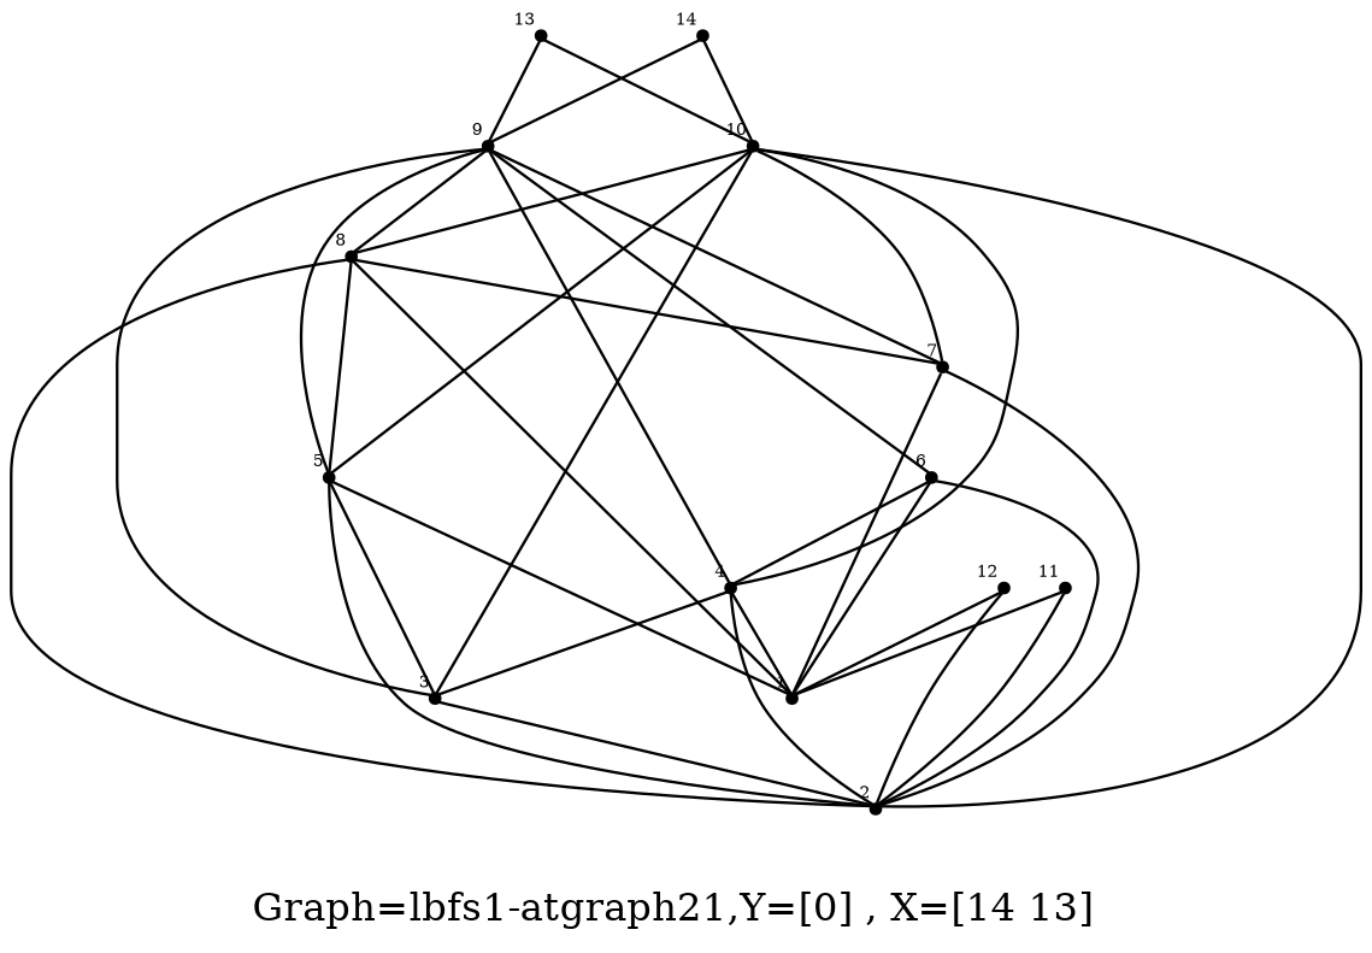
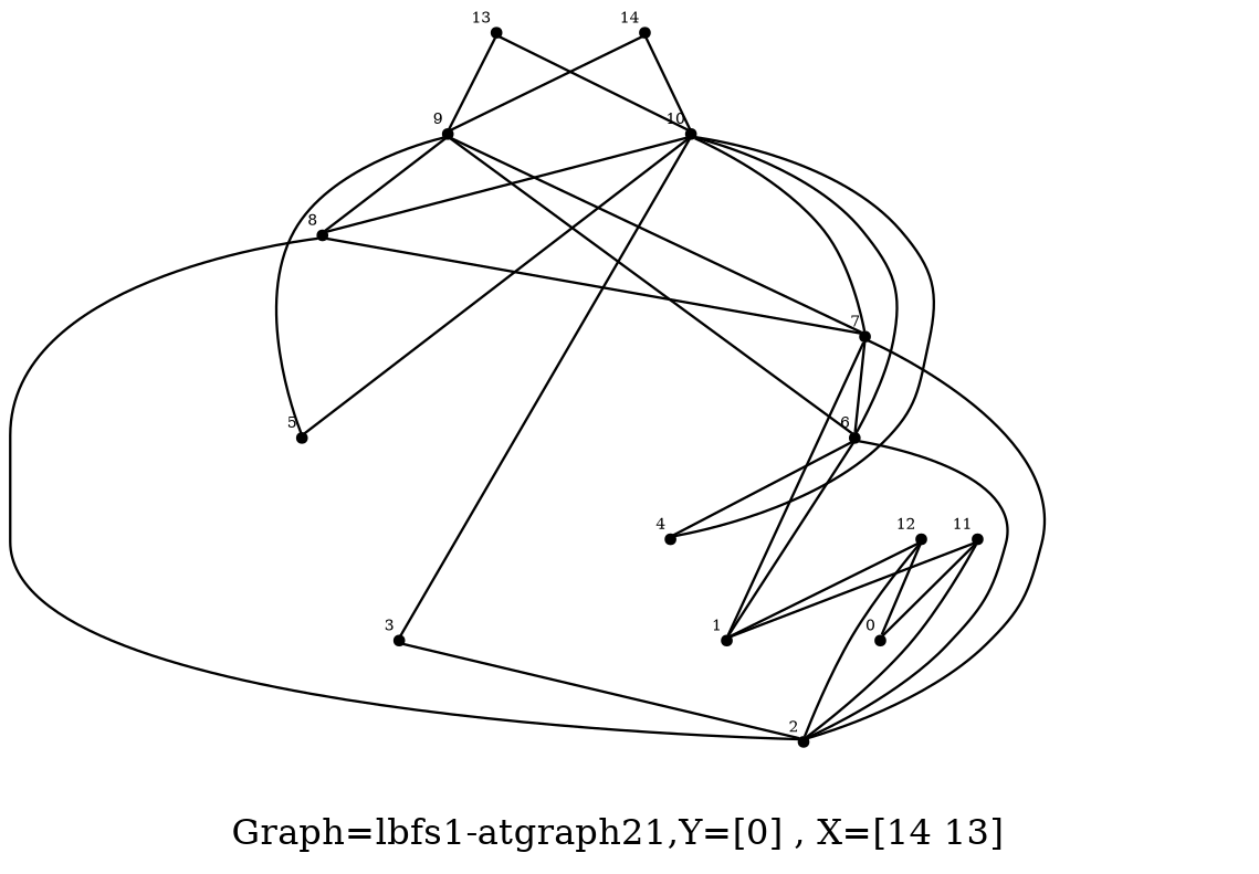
  graph {
    label="Graph=lbfs1-atgraph21,Y=[0] , X=[14 13]  "
    labelloc=bottom
    node [fontsize=6 shape=point]
+   0 [xlabel=0]
    1 [xlabel=1]
    2 [xlabel=2]
    3 [xlabel=3]
    4 [xlabel=4]
    5 [xlabel=5]
    6 [xlabel=6]
    7 [xlabel=7]
    8 [xlabel=8]
    9 [xlabel=9]
    10 [xlabel=10]
    11 [xlabel=11]
    12 [xlabel=12]
    13 [xlabel=13]
    14 [xlabel=14]
    3 -- 2
-   4 -- 1
-   4 -- 2
-   4 -- 3
-   5 -- 1
-   5 -- 2
-   5 -- 3
    6 -- 1
    6 -- 2
    6 -- 4
    7 -- 1
    7 -- 2
-   8 -- 1
+   7 -- 6
    8 -- 2
-   8 -- 5
    8 -- 7
-   9 -- 3
-   9 -- 4
    9 -- 5
    9 -- 6
    9 -- 7
    9 -- 8
    10 -- 3
    10 -- 4
    10 -- 5
-   10 -- 2
+   10 -- 6
    10 -- 7
    10 -- 8
+   11 -- 0
    11 -- 1
    11 -- 2
+   12 -- 0
    12 -- 1
    12 -- 2
    13 -- 9
    13 -- 10
    14 -- 9
    14 -- 10
  }
